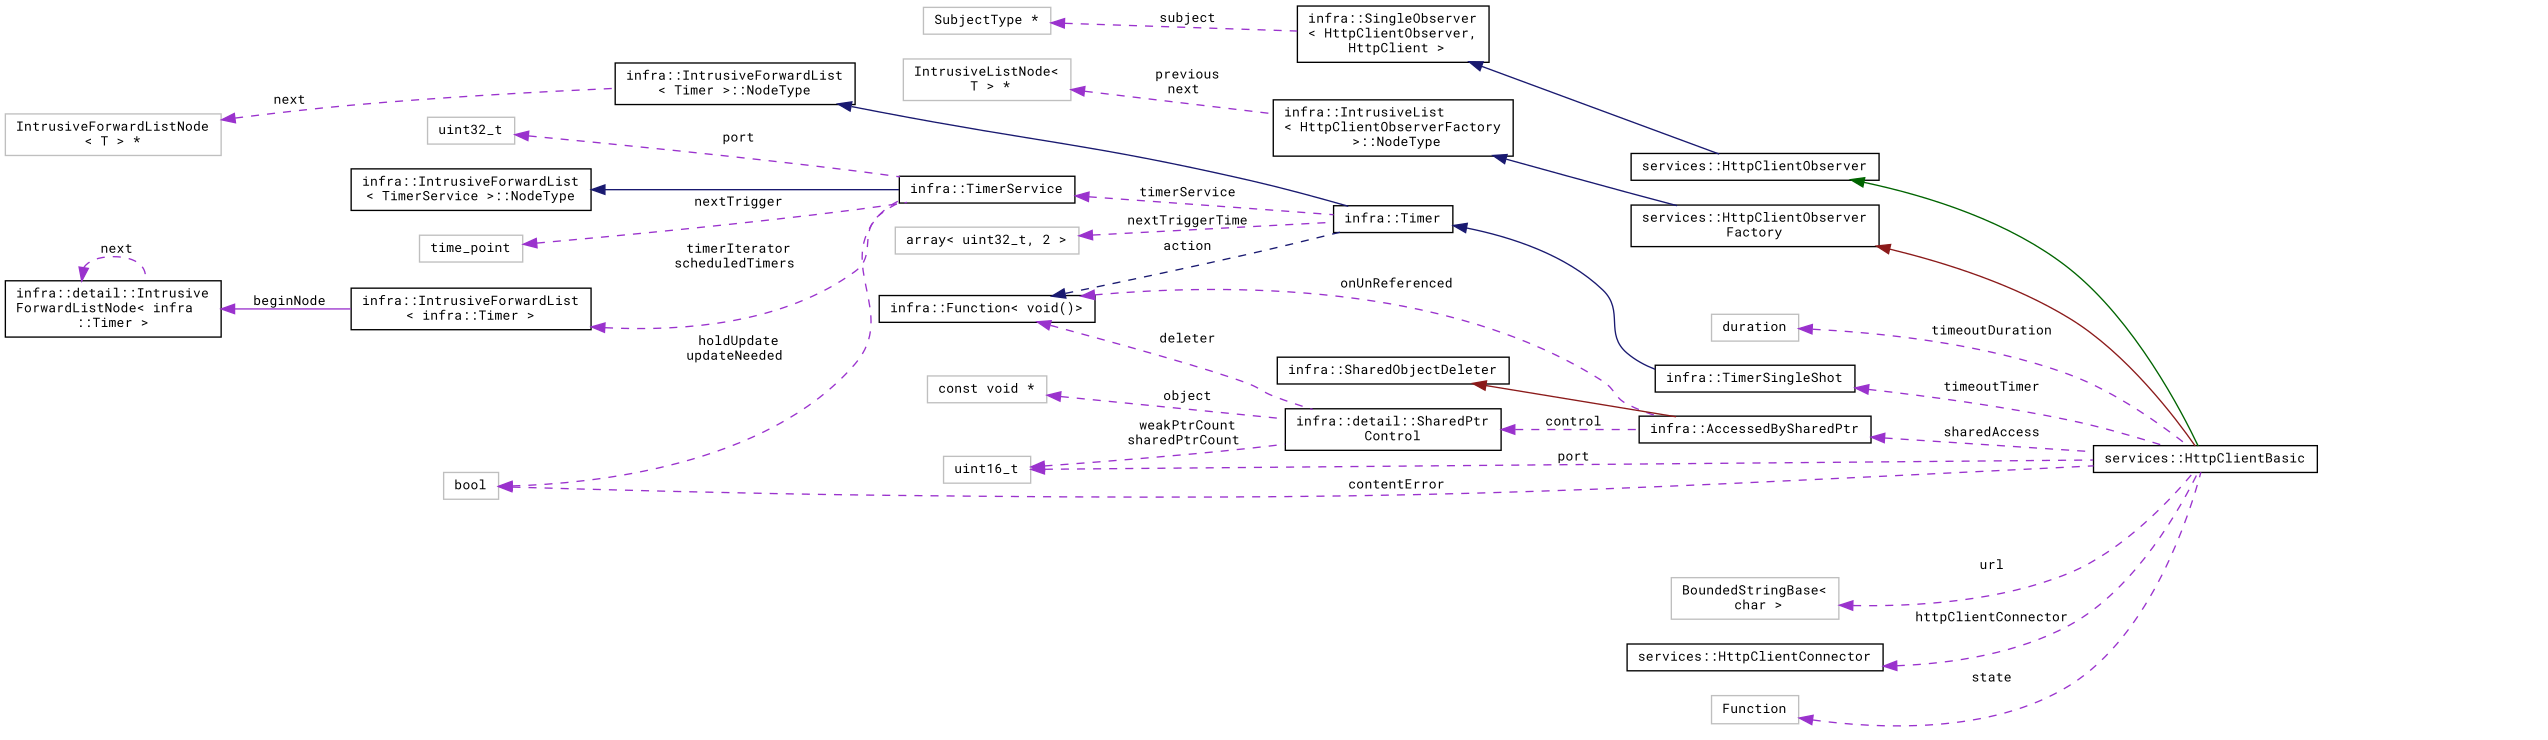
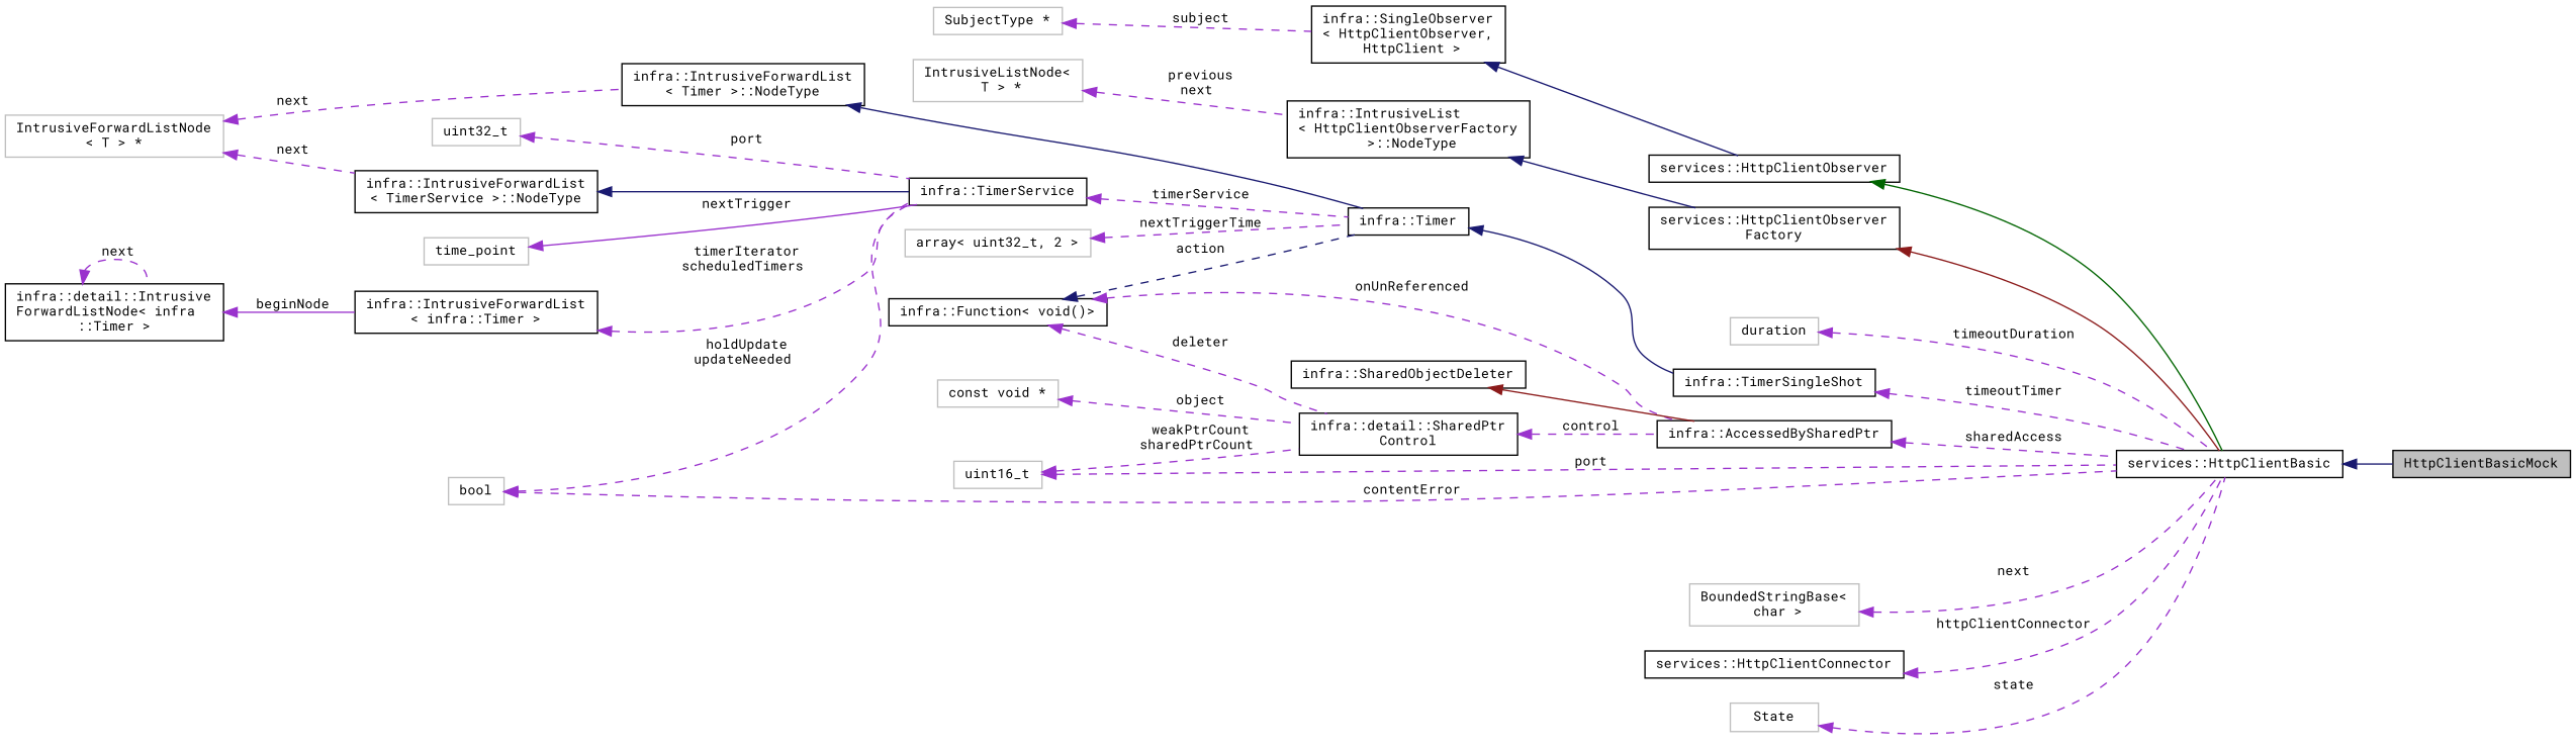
  digraph {
    fontname="Roboto Mono"
    rankdir=LR
    node [color=black fillcolor=white fontname="Roboto Mono" fontsize=10 shape=record style=filled]
    edge [color=darkorchid3 dir=back fontname="Roboto Mono" fontsize=10 labelfontname=Helvetica labelfontsize=10 style=dashed]
+   n1 [fillcolor=grey75 fontcolor=black height=0.2 label=HttpClientBasicMock width=0.4]
    n2 [height=0.2 label="services::HttpClientBasic" width=0.4]
    n3 [height=0.2 label="services::HttpClientObserver" width=0.4]
    n4 [height=0.2 label="infra::SingleObserver\l\< HttpClientObserver,\l HttpClient \>" width=0.4]
    n5 [color=grey75 height=0.2 label="SubjectType *" width=0.4]
    n6 [height=0.2 label="services::HttpClientObserver\lFactory" width=0.4]
    n7 [height=0.2 label="infra::IntrusiveList\l\< HttpClientObserverFactory\l \>::NodeType" width=0.4]
    n8 [color=grey75 height=0.2 label="IntrusiveListNode\<\l T \> *" width=0.4]
    n9 [color=grey75 height=0.2 label=duration width=0.4]
    n10 [height=0.2 label="infra::TimerSingleShot" width=0.4]
    n11 [height=0.2 label="infra::Timer" width=0.4]
    n12 [height=0.2 label="infra::IntrusiveForwardList\l\< Timer \>::NodeType" width=0.4]
    n13 [color=grey75 height=0.2 label="IntrusiveForwardListNode\l\< T \> *" width=0.4]
    n14 [height=0.2 label="infra::IntrusiveForwardList\l\< TimerService \>::NodeType" width=0.4]
    n15 [height=0.2 label="infra::TimerService" width=0.4]
    n16 [height=0.2 label="infra::Function\< void()\>" width=0.4]
    n17 [height=0.2 label="infra::AccessedBySharedPtr" width=0.4]
    n18 [height=0.2 label="infra::detail::SharedPtr\lControl" width=0.4]
    n19 [color=grey75 height=0.2 label="array\< uint32_t, 2 \>" width=0.4]
    n20 [color=grey75 height=0.2 label=time_point width=0.4]
    n21 [height=0.2 label="infra::IntrusiveForwardList\l\< infra::Timer \>" width=0.4]
    n22 [height=0.2 label="infra::detail::Intrusive\lForwardListNode\< infra\l::Timer \>" width=0.4]
    n23 [color=grey75 height=0.2 label=uint32_t width=0.4]
    n24 [color=grey75 height=0.2 label=bool width=0.4]
    n25 [color=grey75 height=0.2 label=uint16_t width=0.4]
    n26 [color=grey75 height=0.2 label="BoundedStringBase\<\l char \>" width=0.4]
    n27 [height=0.2 label="services::HttpClientConnector" width=0.4]
-   n28 [color=grey75 height=0.2 label=Function width=0.4]
+   n28 [color=grey75 height=0.2 label=State width=0.4]
    n29 [height=0.2 label="infra::SharedObjectDeleter" width=0.4]
    n30 [color=grey75 height=0.2 label="const void *" width=0.4]
+   n2 -> n1 [color=midnightblue style=solid]
    n3 -> n2 [color=darkgreen style=solid]
    n4 -> n3 [color=midnightblue style=solid]
    n5 -> n4 [label=" subject"]
    n6 -> n2 [color=firebrick4 style=solid]
    n7 -> n6 [color=midnightblue style=solid]
    n8 -> n7 [label=" previous\nnext"]
    n9 -> n2 [label=" timeoutDuration"]
    n10 -> n2 [label=" timeoutTimer"]
    n11 -> n10 [color=midnightblue style=solid]
    n12 -> n11 [color=midnightblue style=solid]
    n13 -> n12 [label=" next"]
+   n13 -> n14 [label=" next"]
    n14 -> n15 [color=midnightblue style=solid]
    n15 -> n11 [label=" timerService"]
    n16 -> n11 [color=midnightblue label=" action"]
    n16 -> n17 [label=" onUnReferenced"]
    n16 -> n18 [label=" deleter"]
    n17 -> n2 [label=" sharedAccess"]
    n18 -> n17 [label=" control"]
    n19 -> n11 [label=" nextTriggerTime"]
-   n20 -> n15 [label=" nextTrigger"]
+   n20 -> n15 [label=" nextTrigger" style=solid]
    n21 -> n15 [label=" timerIterator\nscheduledTimers"]
    n22 -> n21 [label=" beginNode" style=solid]
    n22 -> n22 [label=" next"]
    n23 -> n15 [label=" port"]
    n24 -> n2 [label=" contentError"]
    n24 -> n15 [label=" holdUpdate\nupdateNeeded"]
    n25 -> n2 [label=" port"]
    n25 -> n18 [label=" weakPtrCount\nsharedPtrCount"]
-   n26 -> n2 [label=" url"]
+   n26 -> n2 [label=" next"]
    n27 -> n2 [label=" httpClientConnector"]
    n28 -> n2 [label=" state"]
    n29 -> n17 [color=firebrick4 style=solid]
    n30 -> n18 [label=" object"]
  }
